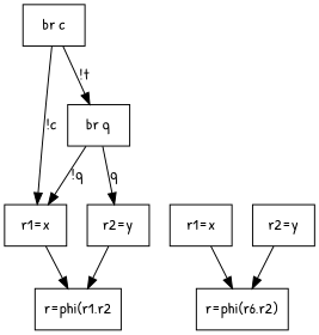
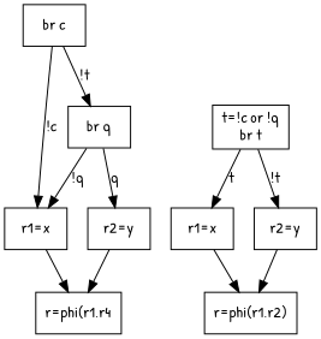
  digraph {
    fontname="Patrick Hand"
    node [fontname="Patrick Hand" shape=box]
    edge [fontname="Patrick Hand"]
    n1 [label="r1=x"]
    n2 [label="r2=y"]
    n3 [label="r1=x"]
    n4 [label="r2=y"]
-   n5 [label="r=phi(r1,r2"]
-   n6 [label="r=phi(r6,r2)"]
+   n5 [label="r=phi(r1,r4"]
+   n6 [label="r=phi(r1,r2)"]
    n7 [label="br c"]
    n8 [label="br q"]
+   n9 [label="t=!c or !q\lbr t"]
    subgraph sub_1 {
      rank=same
      n1
      n2
      n3
      n4
    }
    n1 -> n5
    n2 -> n5
    n3 -> n6
    n4 -> n6
    n7 -> n1 [label="!c"]
    n7 -> n8 [label="!t"]
    n8 -> n1 [label="!q"]
    n8 -> n2 [label=q]
+   n9 -> n3 [label=t]
+   n9 -> n4 [label="!t"]
  }
